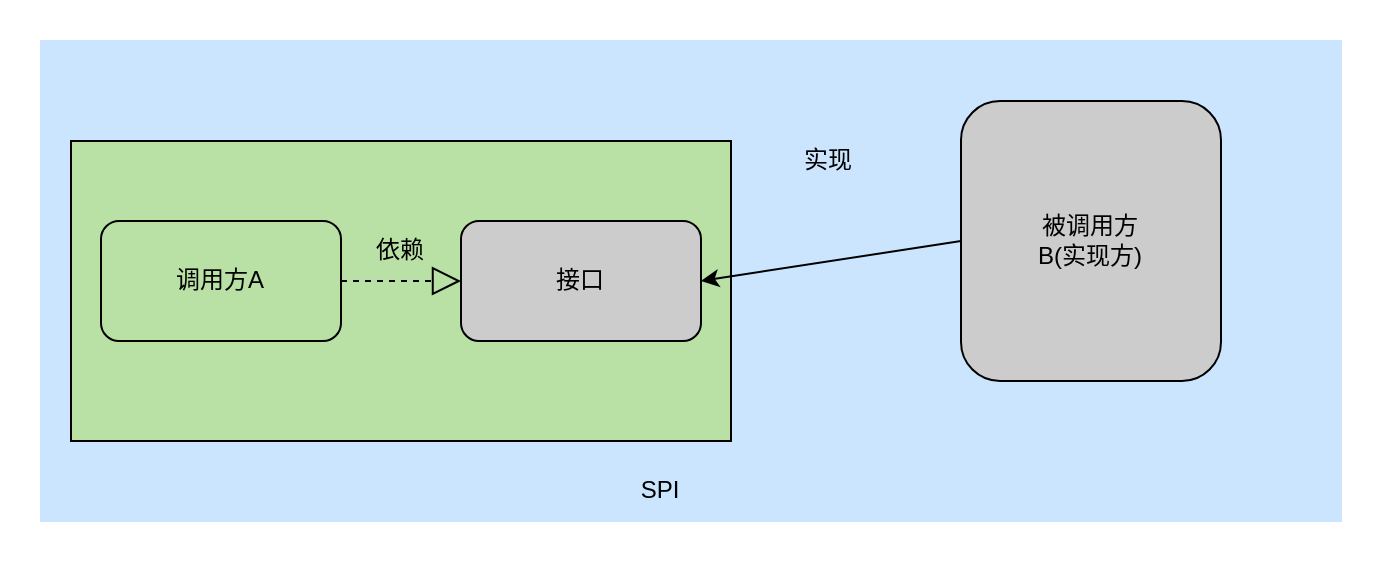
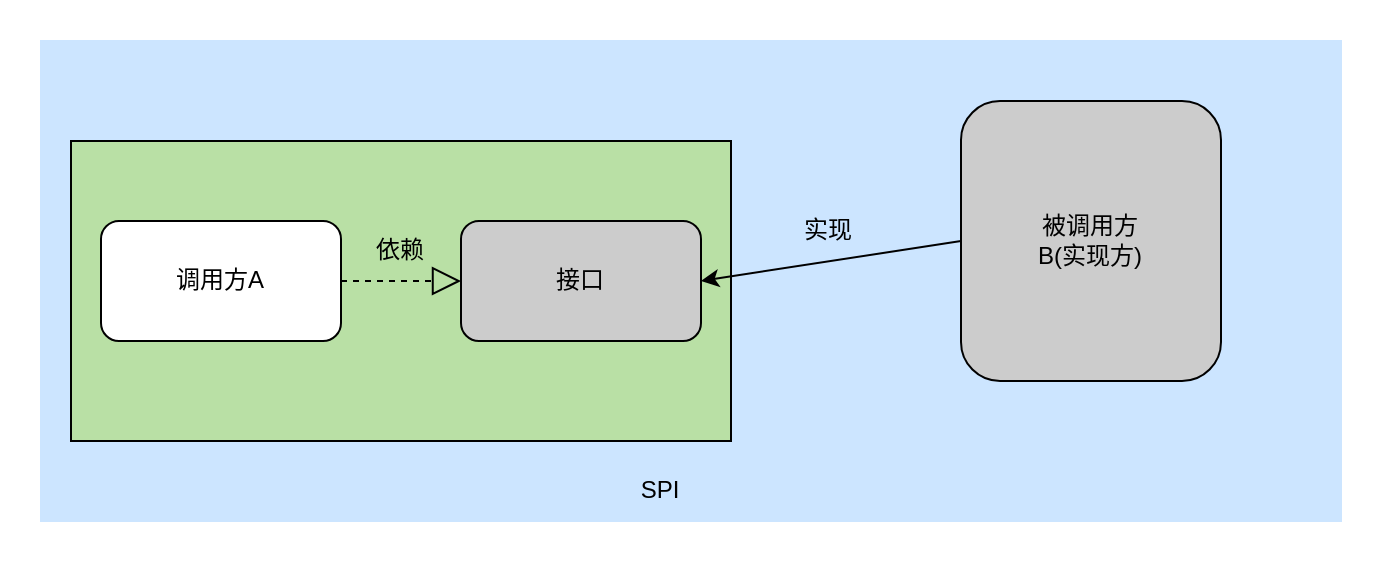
  <mxCell id="0" />
  <mxCell id="1" parent="0" />
  <mxCell id="2" value="" style="rounded=0;whiteSpace=wrap;html=1;strokeColor=#CCE5FF;fillColor=#CCE5FF;" parent="1" vertex="1"><mxGeometry x="20" y="20" width="650" height="240" as="geometry" /></mxCell>
  <mxCell id="3" value="" style="rounded=0;whiteSpace=wrap;html=1;fillColor=#B9E0A5;" parent="1" vertex="1"><mxGeometry x="35" y="70" width="330" height="150" as="geometry" /></mxCell>
- <mxCell id="4" value="调用方A" style="rounded=1;whiteSpace=wrap;html=1;fillColor=#b9e0a5;" parent="1" vertex="1"><mxGeometry x="50" y="110" width="120" height="60" as="geometry" /></mxCell>
+ <mxCell id="4" value="调用方A" style="rounded=1;whiteSpace=wrap;html=1;" parent="1" vertex="1"><mxGeometry x="50" y="110" width="120" height="60" as="geometry" /></mxCell>
  <mxCell id="5" value="接口" style="rounded=1;whiteSpace=wrap;html=1;fillColor=#cccccc;" parent="1" vertex="1"><mxGeometry x="230" y="110" width="120" height="60" as="geometry" /></mxCell>
  <mxCell id="6" value="被调用方&lt;br&gt;B(实现方)" style="rounded=1;whiteSpace=wrap;html=1;fillColor=#CCCCCC;" parent="1" vertex="1"><mxGeometry x="480" y="50" width="130" height="140" as="geometry" /></mxCell>
  <mxCell id="7" value="" style="endArrow=block;dashed=1;endFill=0;endSize=12;html=1;rounded=0;" parent="1" edge="1"><mxGeometry width="160" relative="1" as="geometry"><mxPoint x="170" y="140" as="sourcePoint" /><mxPoint x="230" y="140" as="targetPoint" /></mxGeometry></mxCell>
  <mxCell id="8" value="依赖" style="text;html=1;strokeColor=none;fillColor=none;align=center;verticalAlign=middle;whiteSpace=wrap;rounded=0;" parent="1" vertex="1"><mxGeometry x="170" y="110" width="60" height="30" as="geometry" /></mxCell>
  <mxCell id="9" value="" style="endArrow=classic;html=1;rounded=0;exitX=0;exitY=0.5;exitDx=0;exitDy=0;entryX=1;entryY=0.5;entryDx=0;entryDy=0;" parent="1" source="6" target="5" edge="1"><mxGeometry width="50" height="50" relative="1" as="geometry"><mxPoint x="370" y="180" as="sourcePoint" /><mxPoint x="420" y="130" as="targetPoint" /></mxGeometry></mxCell>
- <mxCell id="10" value="实现" style="text;html=1;strokeColor=none;fillColor=none;align=center;verticalAlign=middle;whiteSpace=wrap;rounded=0;" parent="1" vertex="1"><mxGeometry x="384" y="65" width="60" height="30" as="geometry" /></mxCell>
+ <mxCell id="10" value="实现" style="text;html=1;strokeColor=none;fillColor=none;align=center;verticalAlign=middle;whiteSpace=wrap;rounded=0;" parent="1" vertex="1"><mxGeometry x="384" y="100" width="60" height="30" as="geometry" /></mxCell>
  <mxCell id="11" value="SPI" style="text;html=1;strokeColor=none;fillColor=none;align=center;verticalAlign=middle;whiteSpace=wrap;rounded=0;" parent="1" vertex="1"><mxGeometry x="300" y="230" width="60" height="30" as="geometry" /></mxCell>
